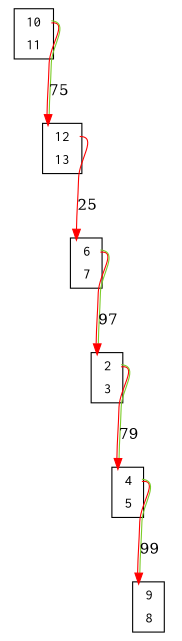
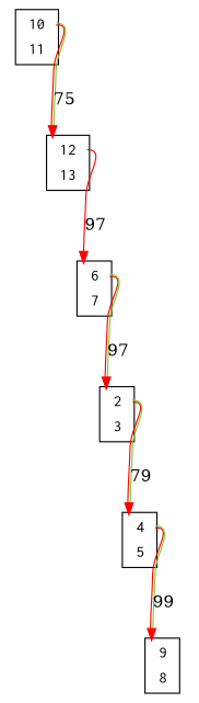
  digraph {
    node [color=black fillcolor=white fontname=Courier shape=plaintext style=filled]
    edge [color="0 1 1:0.250 0.800 0.800"]
    n1 [label=<<TABLE bgcolor = "white"> <TR><TD BORDER = "0" PORT = "port_0x7febb63a7940_in"></TD><TD BORDER = "0" PORT = "port_">2</TD><TD BORDER = "0" PORT = "port_0x7febb63a7940_out"></TD></TR> <TR><TD BORDER = "0" PORT = "port_0x7febb54101f0_out"></TD><TD BORDER = "0" PORT = "port_">3</TD><TD BORDER = "0" PORT = "port_0x7febb54101f0_in"></TD></TR> </TABLE>>]
    n2 [label=<<TABLE bgcolor = "white"> <TR><TD BORDER = "0" PORT = "port_0x7febb54102b0_in"></TD><TD BORDER = "0" PORT = "port_">4</TD><TD BORDER = "0" PORT = "port_0x7febb54102b0_out"></TD></TR> <TR><TD BORDER = "0" PORT = "port_0x7febb63a7280_out"></TD><TD BORDER = "0" PORT = "port_">5</TD><TD BORDER = "0" PORT = "port_0x7febb63a7280_in"></TD></TR> </TABLE>>]
    n3 [label=<<TABLE bgcolor = "white"> <TR><TD BORDER = "0" PORT = "port_0x7febb54103d0_in"></TD><TD BORDER = "0" PORT = "port_">9</TD><TD BORDER = "0" PORT = "port_0x7febb54103d0_out"></TD></TR> <TR><TD BORDER = "0" PORT = "port_0x7febb54102e0_out"></TD><TD BORDER = "0" PORT = "port_">8</TD><TD BORDER = "0" PORT = "port_0x7febb54102e0_in"></TD></TR> </TABLE>>]
    n4 [label=<<TABLE bgcolor = "white"> <TR><TD BORDER = "0" PORT = "port_0x7febb631feb0_in"></TD><TD BORDER = "0" PORT = "port_">6</TD><TD BORDER = "0" PORT = "port_0x7febb631feb0_out"></TD></TR> <TR><TD BORDER = "0" PORT = "port_0x7febb5816070_out"></TD><TD BORDER = "0" PORT = "port_">7</TD><TD BORDER = "0" PORT = "port_0x7febb5816070_in"></TD></TR> </TABLE>>]
    n5 [label=<<TABLE bgcolor = "white"> <TR><TD BORDER = "0" PORT = "port_0x7febb63a7310_in"></TD><TD BORDER = "0" PORT = "port_">10</TD><TD BORDER = "0" PORT = "port_0x7febb63a7310_out"></TD></TR> <TR><TD BORDER = "0" PORT = "port_0x7febb63a7400_out"></TD><TD BORDER = "0" PORT = "port_">11</TD><TD BORDER = "0" PORT = "port_0x7febb63a7400_in"></TD></TR> </TABLE>>]
    n6 [label=<<TABLE bgcolor = "white"> <TR><TD BORDER = "0" PORT = "port_0x7febb63a79d0_in"></TD><TD BORDER = "0" PORT = "port_">12</TD><TD BORDER = "0" PORT = "port_0x7febb63a79d0_out"></TD></TR> <TR><TD BORDER = "0" PORT = "port_0x7febb5c170a0_out"></TD><TD BORDER = "0" PORT = "port_">13</TD><TD BORDER = "0" PORT = "port_0x7febb5c170a0_in"></TD></TR> </TABLE>>]
    n1 -> n2 [headport=port_0x7febb54102b0_in label=79 tailport=port_0x7febb63a7940_out]
    n2 -> n3 [headport=port_0x7febb54103d0_in label=99 tailport=port_0x7febb54102b0_out]
    n4 -> n1 [headport=port_0x7febb63a7940_in label=97 tailport=port_0x7febb631feb0_out]
    n5 -> n6 [headport=port_0x7febb63a79d0_in label=75 tailport=port_0x7febb63a7310_out]
-   n6 -> n4 [color="0 1 1" headport=port_0x7febb631feb0_in label=25 tailport=port_0x7febb63a79d0_out]
+   n6 -> n4 [color="0 1 1" headport=port_0x7febb631feb0_in label=97 tailport=port_0x7febb63a79d0_out]
  }
